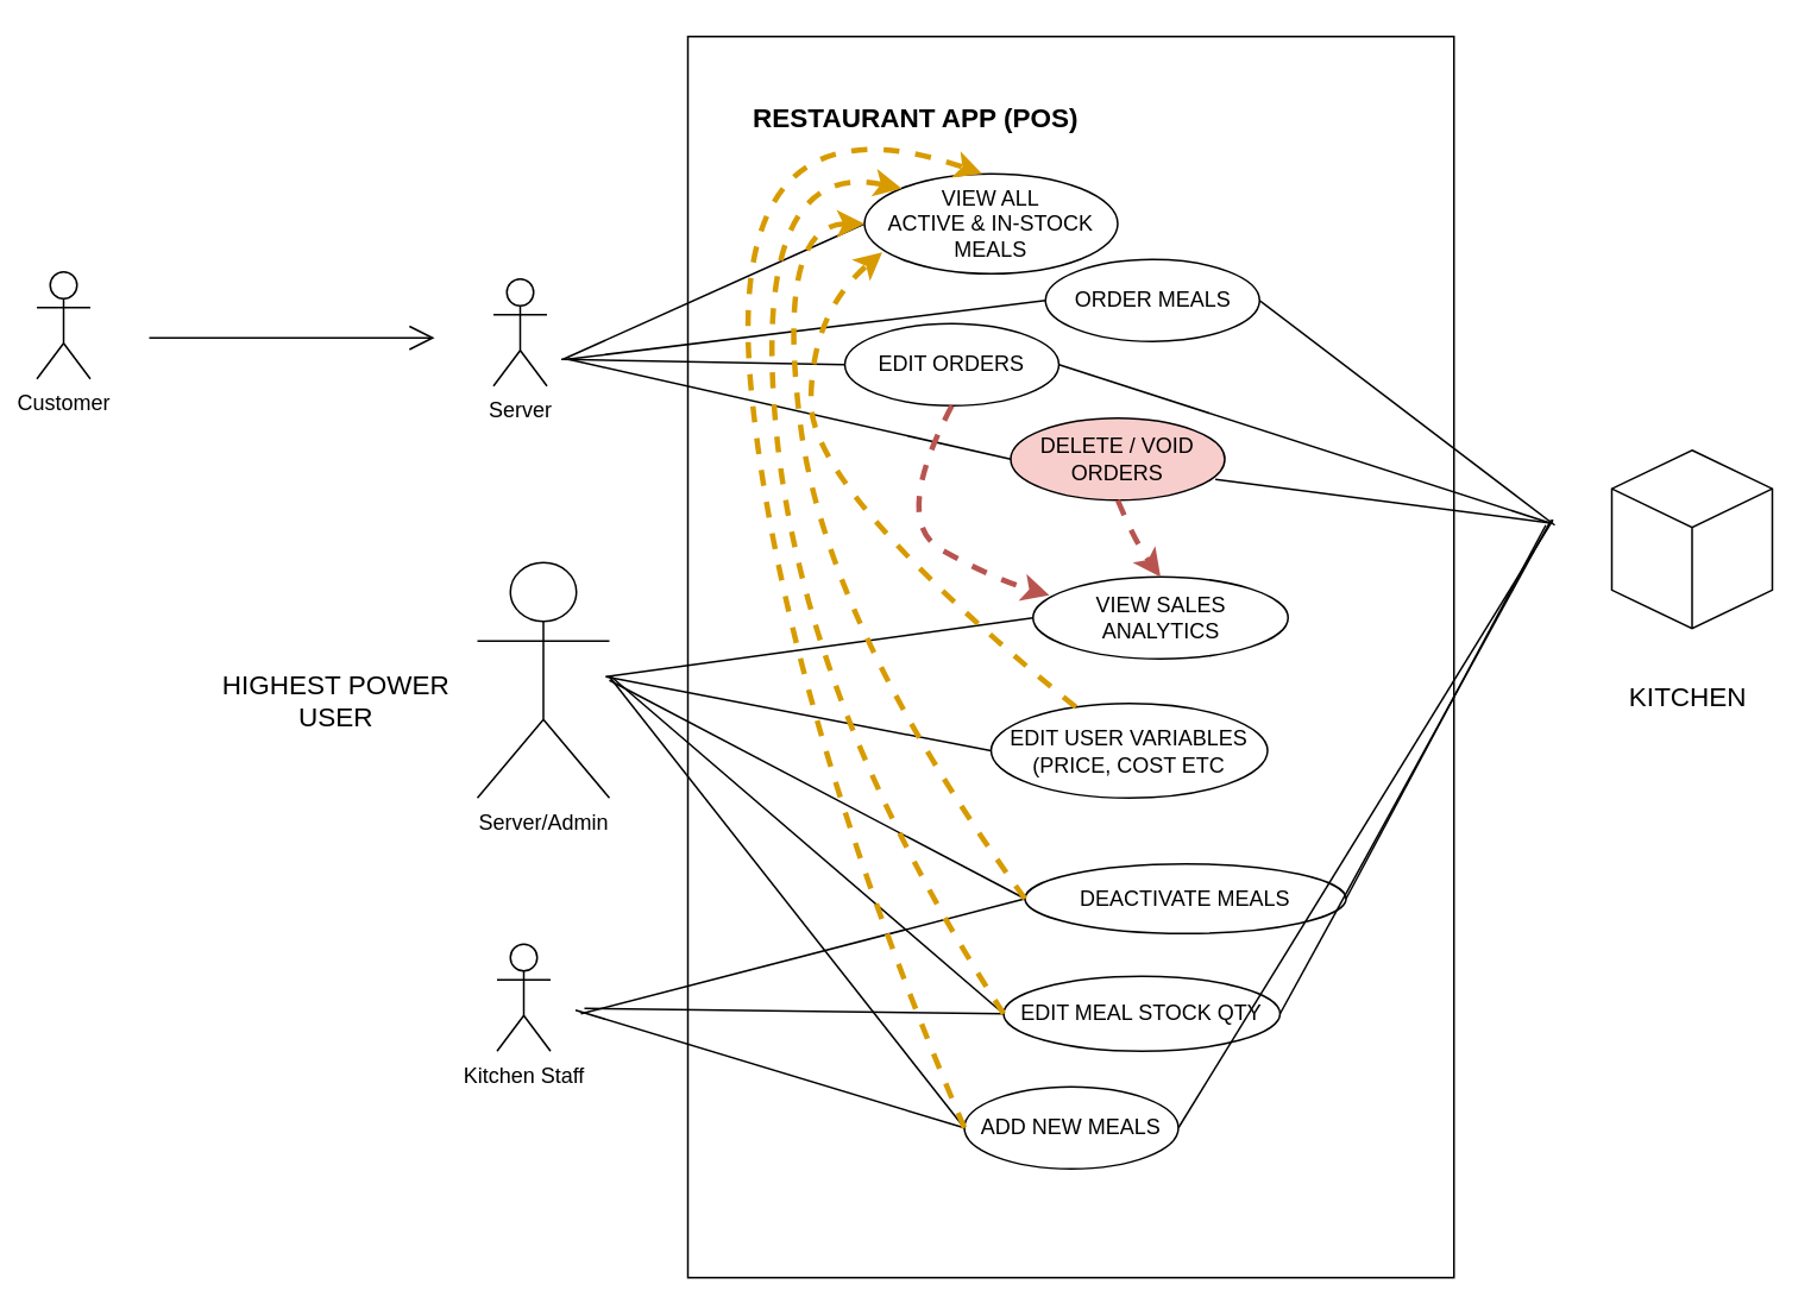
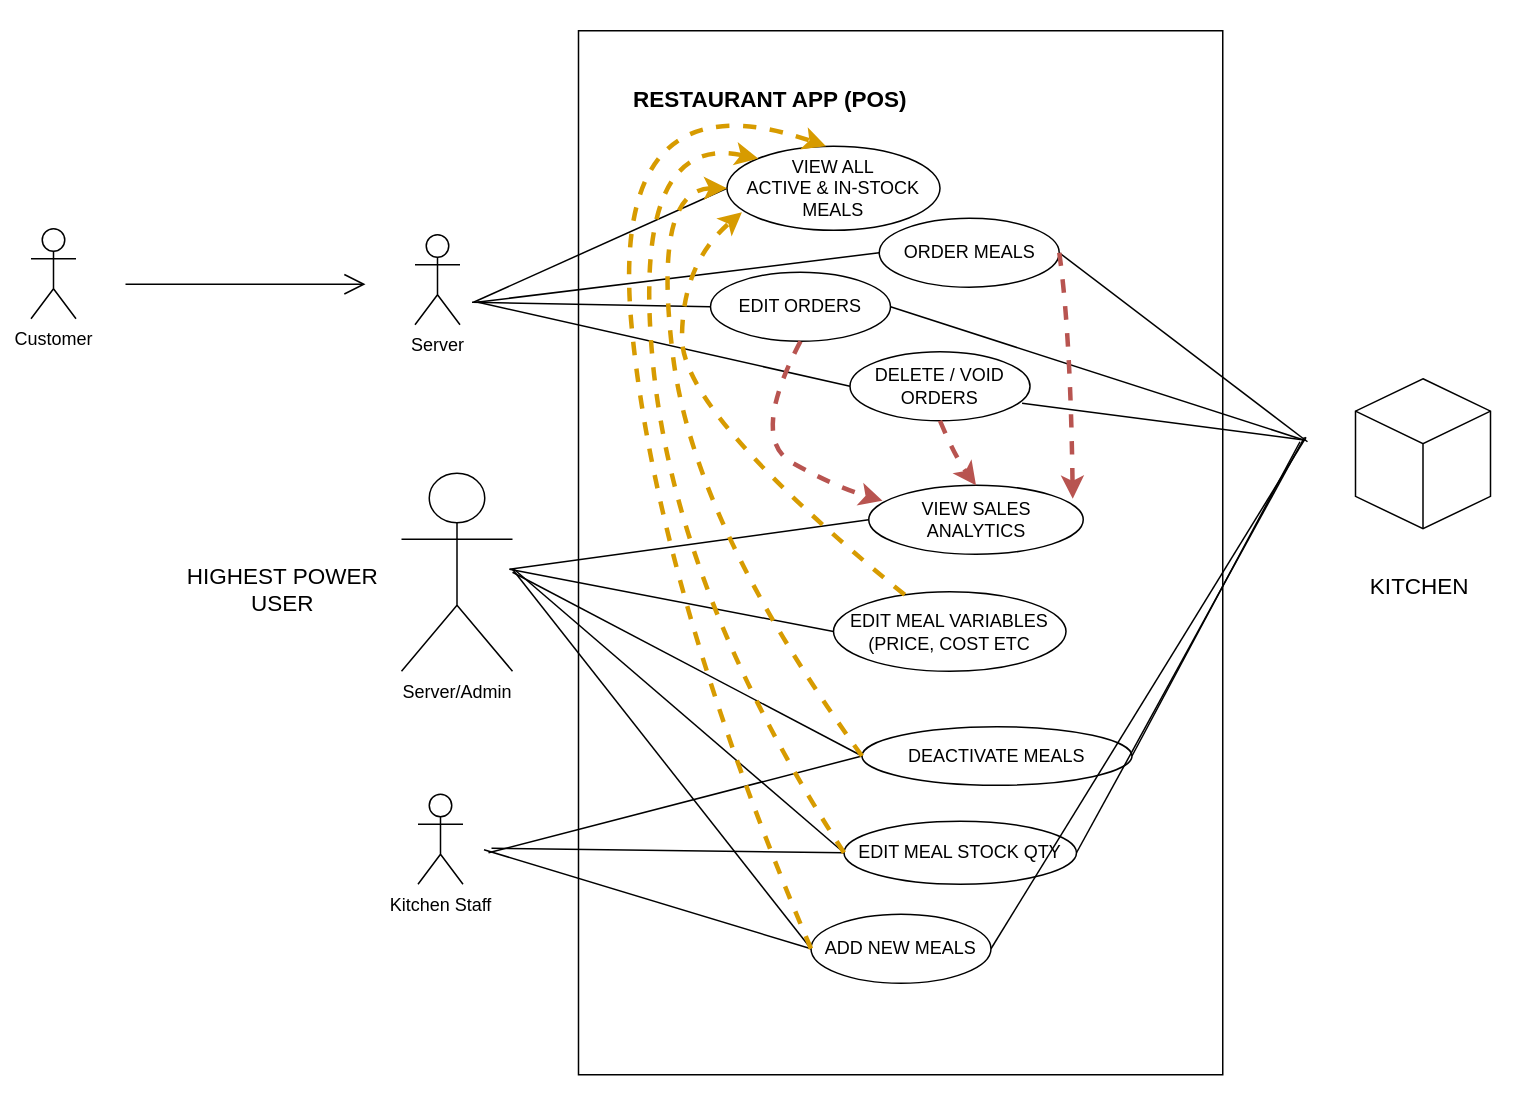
  <mxCell id="0" />
  <mxCell id="1" parent="0" />
  <mxCell id="2" value="Server" style="shape=umlActor;verticalLabelPosition=bottom;verticalAlign=top;html=1;outlineConnect=0;" vertex="1" parent="1"><mxGeometry x="276" y="156" width="30" height="60" as="geometry" /></mxCell>
  <mxCell id="3" value="Customer" style="shape=umlActor;verticalLabelPosition=bottom;verticalAlign=top;html=1;outlineConnect=0;" vertex="1" parent="1"><mxGeometry x="20" y="152" width="30" height="60" as="geometry" /></mxCell>
  <mxCell id="4" value="Server/Admin" style="shape=umlActor;verticalLabelPosition=bottom;verticalAlign=top;html=1;outlineConnect=0;" vertex="1" parent="1"><mxGeometry x="267" y="315" width="74" height="132" as="geometry" /></mxCell>
  <mxCell id="5" value="Kitchen Staff" style="shape=umlActor;verticalLabelPosition=bottom;verticalAlign=top;html=1;outlineConnect=0;" vertex="1" parent="1"><mxGeometry x="278" y="529" width="30" height="60" as="geometry" /></mxCell>
  <mxCell id="6" value="" style="html=1;whiteSpace=wrap;shape=isoCube2;backgroundOutline=1;isoAngle=15;" vertex="1" parent="1"><mxGeometry x="903" y="252" width="90" height="100" as="geometry" /></mxCell>
  <mxCell id="7" value="&lt;font style=&quot;font-size: 15px&quot;&gt;KITCHEN&lt;/font&gt;" style="text;html=1;strokeColor=none;fillColor=none;align=center;verticalAlign=middle;whiteSpace=wrap;rounded=0;" vertex="1" parent="1"><mxGeometry x="926" y="380" width="40" height="20" as="geometry" /></mxCell>
  <mxCell id="8" value="" style="rounded=0;whiteSpace=wrap;html=1;" vertex="1" parent="1"><mxGeometry x="385" y="20" width="429.5" height="696" as="geometry" /></mxCell>
  <mxCell id="9" value="&lt;b&gt;&lt;font style=&quot;font-size: 15px&quot;&gt;RESTAURANT APP (POS)&lt;/font&gt;&lt;/b&gt;" style="text;html=1;strokeColor=none;fillColor=none;align=center;verticalAlign=middle;whiteSpace=wrap;rounded=0;" vertex="1" parent="1"><mxGeometry x="416" y="55" width="194" height="20" as="geometry" /></mxCell>
  <mxCell id="10" value="VIEW ALL &lt;br&gt;ACTIVE &amp;amp; IN-STOCK MEALS" style="ellipse;whiteSpace=wrap;html=1;" vertex="1" parent="1"><mxGeometry x="484" y="97" width="142" height="56" as="geometry" /></mxCell>
  <mxCell id="11" value="ORDER MEALS" style="ellipse;whiteSpace=wrap;html=1;" vertex="1" parent="1"><mxGeometry x="585.5" y="145" width="120" height="46" as="geometry" /></mxCell>
  <mxCell id="12" value="" style="endArrow=open;endFill=1;endSize=12;html=1;" edge="1" parent="1"><mxGeometry width="160" relative="1" as="geometry"><mxPoint x="83" y="189" as="sourcePoint" /><mxPoint x="243" y="189" as="targetPoint" /></mxGeometry></mxCell>
  <mxCell id="13" value="" style="endArrow=none;html=1;entryX=0;entryY=0.5;entryDx=0;entryDy=0;" edge="1" parent="1" target="10"><mxGeometry width="50" height="50" relative="1" as="geometry"><mxPoint x="315" y="201" as="sourcePoint" /><mxPoint x="338" y="211" as="targetPoint" /></mxGeometry></mxCell>
  <mxCell id="14" value="" style="endArrow=none;html=1;entryX=0;entryY=0.5;entryDx=0;entryDy=0;" edge="1" parent="1" target="11"><mxGeometry width="50" height="50" relative="1" as="geometry"><mxPoint x="317" y="201" as="sourcePoint" /><mxPoint x="494" y="135" as="targetPoint" /></mxGeometry></mxCell>
  <mxCell id="15" value="EDIT ORDERS" style="ellipse;whiteSpace=wrap;html=1;" vertex="1" parent="1"><mxGeometry x="473" y="181" width="120" height="46" as="geometry" /></mxCell>
  <mxCell id="16" value="" style="endArrow=none;html=1;entryX=0;entryY=0.5;entryDx=0;entryDy=0;" edge="1" parent="1" target="15"><mxGeometry width="50" height="50" relative="1" as="geometry"><mxPoint x="314" y="201" as="sourcePoint" /><mxPoint x="570" y="193" as="targetPoint" /></mxGeometry></mxCell>
- <mxCell id="17" value="DELETE / VOID ORDERS" style="ellipse;whiteSpace=wrap;html=1;fillColor=#f8cecc;" vertex="1" parent="1"><mxGeometry x="566" y="234" width="120" height="46" as="geometry" /></mxCell>
+ <mxCell id="17" value="DELETE / VOID ORDERS" style="ellipse;whiteSpace=wrap;html=1;" vertex="1" parent="1"><mxGeometry x="566" y="234" width="120" height="46" as="geometry" /></mxCell>
  <mxCell id="18" value="" style="endArrow=none;html=1;entryX=0;entryY=0.5;entryDx=0;entryDy=0;" edge="1" parent="1" target="17"><mxGeometry width="50" height="50" relative="1" as="geometry"><mxPoint x="318" y="201" as="sourcePoint" /><mxPoint x="456" y="225" as="targetPoint" /></mxGeometry></mxCell>
  <mxCell id="19" value="ADD NEW MEALS" style="ellipse;whiteSpace=wrap;html=1;" vertex="1" parent="1"><mxGeometry x="540" y="609" width="120" height="46" as="geometry" /></mxCell>
  <mxCell id="20" value="DEACTIVATE MEALS" style="ellipse;whiteSpace=wrap;html=1;" vertex="1" parent="1"><mxGeometry x="574" y="484" width="180" height="39" as="geometry" /></mxCell>
- <mxCell id="21" value="EDIT USER VARIABLES (PRICE, COST ETC" style="ellipse;whiteSpace=wrap;html=1;" vertex="1" parent="1"><mxGeometry x="555" y="394" width="155" height="53" as="geometry" /></mxCell>
+ <mxCell id="21" value="EDIT MEAL VARIABLES (PRICE, COST ETC" style="ellipse;whiteSpace=wrap;html=1;" vertex="1" parent="1"><mxGeometry x="555" y="394" width="155" height="53" as="geometry" /></mxCell>
  <mxCell id="22" value="VIEW SALES ANALYTICS" style="ellipse;whiteSpace=wrap;html=1;" vertex="1" parent="1"><mxGeometry x="578.5" y="323" width="143" height="46" as="geometry" /></mxCell>
  <mxCell id="23" value="" style="endArrow=none;html=1;entryX=0;entryY=0.5;entryDx=0;entryDy=0;" edge="1" parent="1" target="19"><mxGeometry width="50" height="50" relative="1" as="geometry"><mxPoint x="341" y="379" as="sourcePoint" /><mxPoint x="568" y="273" as="targetPoint" /></mxGeometry></mxCell>
  <mxCell id="24" value="" style="endArrow=none;html=1;entryX=0;entryY=0.5;entryDx=0;entryDy=0;" edge="1" parent="1" target="21"><mxGeometry width="50" height="50" relative="1" as="geometry"><mxPoint x="339" y="379" as="sourcePoint" /><mxPoint x="431" y="332" as="targetPoint" /></mxGeometry></mxCell>
  <mxCell id="25" value="" style="endArrow=none;html=1;entryX=0;entryY=0.5;entryDx=0;entryDy=0;" edge="1" parent="1" target="20"><mxGeometry width="50" height="50" relative="1" as="geometry"><mxPoint x="341" y="381" as="sourcePoint" /><mxPoint x="544" y="362.5" as="targetPoint" /></mxGeometry></mxCell>
  <mxCell id="26" value="" style="endArrow=none;html=1;entryX=0;entryY=0.5;entryDx=0;entryDy=0;" edge="1" parent="1" target="22"><mxGeometry width="50" height="50" relative="1" as="geometry"><mxPoint x="339" y="379" as="sourcePoint" /><mxPoint x="433" y="411.5" as="targetPoint" /></mxGeometry></mxCell>
  <mxCell id="27" value="EDIT MEAL STOCK QTY" style="ellipse;whiteSpace=wrap;html=1;" vertex="1" parent="1"><mxGeometry x="562" y="547" width="155" height="42" as="geometry" /></mxCell>
  <mxCell id="28" value="" style="endArrow=none;html=1;entryX=0;entryY=0.5;entryDx=0;entryDy=0;" edge="1" parent="1" target="27"><mxGeometry width="50" height="50" relative="1" as="geometry"><mxPoint x="342" y="379" as="sourcePoint" /><mxPoint x="550.5" y="360.5" as="targetPoint" /></mxGeometry></mxCell>
  <mxCell id="29" value="" style="endArrow=none;html=1;entryX=0;entryY=0.5;entryDx=0;entryDy=0;" edge="1" parent="1" target="19"><mxGeometry width="50" height="50" relative="1" as="geometry"><mxPoint x="322" y="566" as="sourcePoint" /><mxPoint x="511" y="584" as="targetPoint" /></mxGeometry></mxCell>
  <mxCell id="30" value="" style="endArrow=none;html=1;entryX=0;entryY=0.5;entryDx=0;entryDy=0;" edge="1" parent="1" target="27"><mxGeometry width="50" height="50" relative="1" as="geometry"><mxPoint x="327" y="565" as="sourcePoint" /><mxPoint x="521" y="594" as="targetPoint" /></mxGeometry></mxCell>
  <mxCell id="31" value="" style="endArrow=none;html=1;entryX=0;entryY=0.5;entryDx=0;entryDy=0;" edge="1" parent="1" target="20"><mxGeometry width="50" height="50" relative="1" as="geometry"><mxPoint x="325" y="568" as="sourcePoint" /><mxPoint x="504" y="542" as="targetPoint" /></mxGeometry></mxCell>
  <mxCell id="32" value="" style="endArrow=none;html=1;exitX=1;exitY=0.5;exitDx=0;exitDy=0;" edge="1" parent="1" source="11"><mxGeometry width="50" height="50" relative="1" as="geometry"><mxPoint x="328" y="211" as="sourcePoint" /><mxPoint x="871" y="294" as="targetPoint" /></mxGeometry></mxCell>
  <mxCell id="33" value="" style="endArrow=none;html=1;exitX=1;exitY=0.5;exitDx=0;exitDy=0;" edge="1" parent="1" source="15"><mxGeometry width="50" height="50" relative="1" as="geometry"><mxPoint x="690" y="193" as="sourcePoint" /><mxPoint x="869" y="293" as="targetPoint" /></mxGeometry></mxCell>
  <mxCell id="34" value="" style="endArrow=none;html=1;exitX=0.956;exitY=0.746;exitDx=0;exitDy=0;exitPerimeter=0;" edge="1" parent="1" source="17"><mxGeometry width="50" height="50" relative="1" as="geometry"><mxPoint x="576" y="225" as="sourcePoint" /><mxPoint x="870" y="293" as="targetPoint" /></mxGeometry></mxCell>
  <mxCell id="35" value="" style="endArrow=none;html=1;exitX=1;exitY=0.5;exitDx=0;exitDy=0;" edge="1" parent="1" source="20"><mxGeometry width="50" height="50" relative="1" as="geometry"><mxPoint x="660.72" y="292.316" as="sourcePoint" /><mxPoint x="866" y="294" as="targetPoint" /></mxGeometry></mxCell>
  <mxCell id="36" value="" style="endArrow=none;html=1;exitX=1;exitY=0.5;exitDx=0;exitDy=0;" edge="1" parent="1" source="27"><mxGeometry width="50" height="50" relative="1" as="geometry"><mxPoint x="649" y="494.5" as="sourcePoint" /><mxPoint x="869" y="291" as="targetPoint" /></mxGeometry></mxCell>
  <mxCell id="37" value="" style="endArrow=none;html=1;exitX=1;exitY=0.5;exitDx=0;exitDy=0;" edge="1" parent="1" source="19"><mxGeometry width="50" height="50" relative="1" as="geometry"><mxPoint x="659" y="542" as="sourcePoint" /><mxPoint x="870" y="291" as="targetPoint" /></mxGeometry></mxCell>
+ <mxCell id="38" value="" style="curved=1;endArrow=classic;html=1;exitX=1;exitY=0.5;exitDx=0;exitDy=0;entryX=0.951;entryY=0.196;entryDx=0;entryDy=0;entryPerimeter=0;fillColor=#f8cecc;dashed=1;strokeColor=#B85450;strokeWidth=3;" edge="1" parent="1" source="11" target="22"><mxGeometry width="50" height="50" relative="1" as="geometry"><mxPoint x="663" y="402" as="sourcePoint" /><mxPoint x="713" y="352" as="targetPoint" /><Array as="points"><mxPoint x="713" y="221" /></Array></mxGeometry></mxCell>
  <mxCell id="39" value="" style="curved=1;endArrow=classic;html=1;exitX=0.5;exitY=1;exitDx=0;exitDy=0;fillColor=#f8cecc;dashed=1;strokeColor=#B85450;strokeWidth=3;entryX=0.064;entryY=0.225;entryDx=0;entryDy=0;entryPerimeter=0;" edge="1" parent="1" source="15" target="22"><mxGeometry width="50" height="50" relative="1" as="geometry"><mxPoint x="606" y="304" as="sourcePoint" /><mxPoint x="599.02" y="345.824" as="targetPoint" /><Array as="points"><mxPoint x="499" y="292" /><mxPoint x="556" y="324" /></Array></mxGeometry></mxCell>
  <mxCell id="40" value="" style="curved=1;endArrow=classic;html=1;exitX=0.5;exitY=1;exitDx=0;exitDy=0;fillColor=#f8cecc;dashed=1;strokeColor=#B85450;strokeWidth=3;entryX=0.5;entryY=0;entryDx=0;entryDy=0;" edge="1" parent="1" source="17" target="22"><mxGeometry width="50" height="50" relative="1" as="geometry"><mxPoint x="516" y="248" as="sourcePoint" /><mxPoint x="576.152" y="352.35" as="targetPoint" /><Array as="points"><mxPoint x="636" y="304" /></Array></mxGeometry></mxCell>
  <mxCell id="41" value="" style="curved=1;endArrow=classic;html=1;fillColor=#ffe6cc;dashed=1;strokeColor=#d79b00;strokeWidth=3;entryX=0.07;entryY=0.786;entryDx=0;entryDy=0;entryPerimeter=0;" edge="1" parent="1" source="21" target="10"><mxGeometry width="50" height="50" relative="1" as="geometry"><mxPoint x="516" y="248" as="sourcePoint" /><mxPoint x="576.152" y="352.35" as="targetPoint" /><Array as="points"><mxPoint x="454" y="275" /><mxPoint x="454" y="175" /></Array></mxGeometry></mxCell>
  <mxCell id="42" value="" style="curved=1;endArrow=classic;html=1;fillColor=#ffe6cc;dashed=1;strokeColor=#d79b00;strokeWidth=3;exitX=0;exitY=0.5;exitDx=0;exitDy=0;" edge="1" parent="1" source="20" target="10"><mxGeometry width="50" height="50" relative="1" as="geometry"><mxPoint x="500" y="509" as="sourcePoint" /><mxPoint x="478" y="125" as="targetPoint" /><Array as="points"><mxPoint x="462" y="349" /><mxPoint x="434" y="125" /></Array></mxGeometry></mxCell>
  <mxCell id="43" value="" style="curved=1;endArrow=classic;html=1;fillColor=#ffe6cc;dashed=1;strokeColor=#d79b00;strokeWidth=3;entryX=0;entryY=0;entryDx=0;entryDy=0;exitX=0;exitY=0.5;exitDx=0;exitDy=0;" edge="1" parent="1" source="27" target="10"><mxGeometry width="50" height="50" relative="1" as="geometry"><mxPoint x="510" y="519" as="sourcePoint" /><mxPoint x="515.153" y="115.061" as="targetPoint" /><Array as="points"><mxPoint x="449" y="394" /><mxPoint x="420" y="87" /></Array></mxGeometry></mxCell>
  <mxCell id="44" value="" style="curved=1;endArrow=classic;html=1;fillColor=#ffe6cc;dashed=1;strokeColor=#d79b00;strokeWidth=3;entryX=0.465;entryY=0;entryDx=0;entryDy=0;exitX=0;exitY=0.5;exitDx=0;exitDy=0;entryPerimeter=0;" edge="1" parent="1" source="19" target="10"><mxGeometry width="50" height="50" relative="1" as="geometry"><mxPoint x="572" y="578" as="sourcePoint" /><mxPoint x="514.373" y="115.369" as="targetPoint" /><Array as="points"><mxPoint x="437" y="390" /><mxPoint x="404" y="46" /></Array></mxGeometry></mxCell>
  <mxCell id="45" value="&lt;span style=&quot;font-size: 15px&quot;&gt;HIGHEST POWER USER&lt;br&gt;&lt;/span&gt;" style="text;html=1;strokeColor=none;fillColor=none;align=center;verticalAlign=middle;whiteSpace=wrap;rounded=0;" vertex="1" parent="1"><mxGeometry x="120" y="382" width="136" height="20" as="geometry" /></mxCell>
